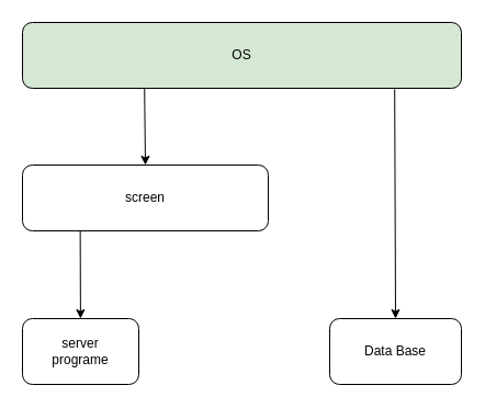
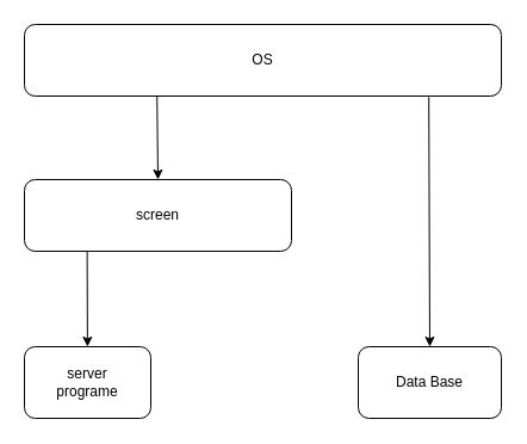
  <mxCell id="0" />
  <mxCell id="1" parent="0" />
  <mxCell id="2" style="edgeStyle=none;html=1;exitX=0.278;exitY=0.957;exitDx=0;exitDy=0;entryX=0.5;entryY=0;entryDx=0;entryDy=0;exitPerimeter=0;" edge="1" parent="1" source="4" target="6"><mxGeometry relative="1" as="geometry" /></mxCell>
  <mxCell id="3" style="edgeStyle=none;html=1;exitX=0.848;exitY=1.014;exitDx=0;exitDy=0;entryX=0.5;entryY=0;entryDx=0;entryDy=0;exitPerimeter=0;" edge="1" parent="1" source="4" target="7"><mxGeometry relative="1" as="geometry" /></mxCell>
- <mxCell id="4" value="OS" style="rounded=1;whiteSpace=wrap;html=1;fillColor=#d5e8d4;" vertex="1" parent="1"><mxGeometry x="20" y="20" width="400" height="60" as="geometry" /></mxCell>
+ <mxCell id="4" value="OS" style="rounded=1;whiteSpace=wrap;html=1;" vertex="1" parent="1"><mxGeometry x="20" y="20" width="400" height="60" as="geometry" /></mxCell>
  <mxCell id="5" style="edgeStyle=none;html=1;exitX=0.235;exitY=1;exitDx=0;exitDy=0;exitPerimeter=0;" edge="1" parent="1" source="6" target="8"><mxGeometry relative="1" as="geometry" /></mxCell>
  <mxCell id="6" value="screen" style="rounded=1;whiteSpace=wrap;html=1;" vertex="1" parent="1"><mxGeometry x="20" y="150" width="224" height="60" as="geometry" /></mxCell>
  <mxCell id="7" value="Data Base" style="rounded=1;whiteSpace=wrap;html=1;" vertex="1" parent="1"><mxGeometry x="300" y="290" width="120" height="60" as="geometry" /></mxCell>
  <mxCell id="8" value="server&lt;br&gt;programe" style="rounded=1;whiteSpace=wrap;html=1;" vertex="1" parent="1"><mxGeometry x="20" y="290" width="106" height="60" as="geometry" /></mxCell>
